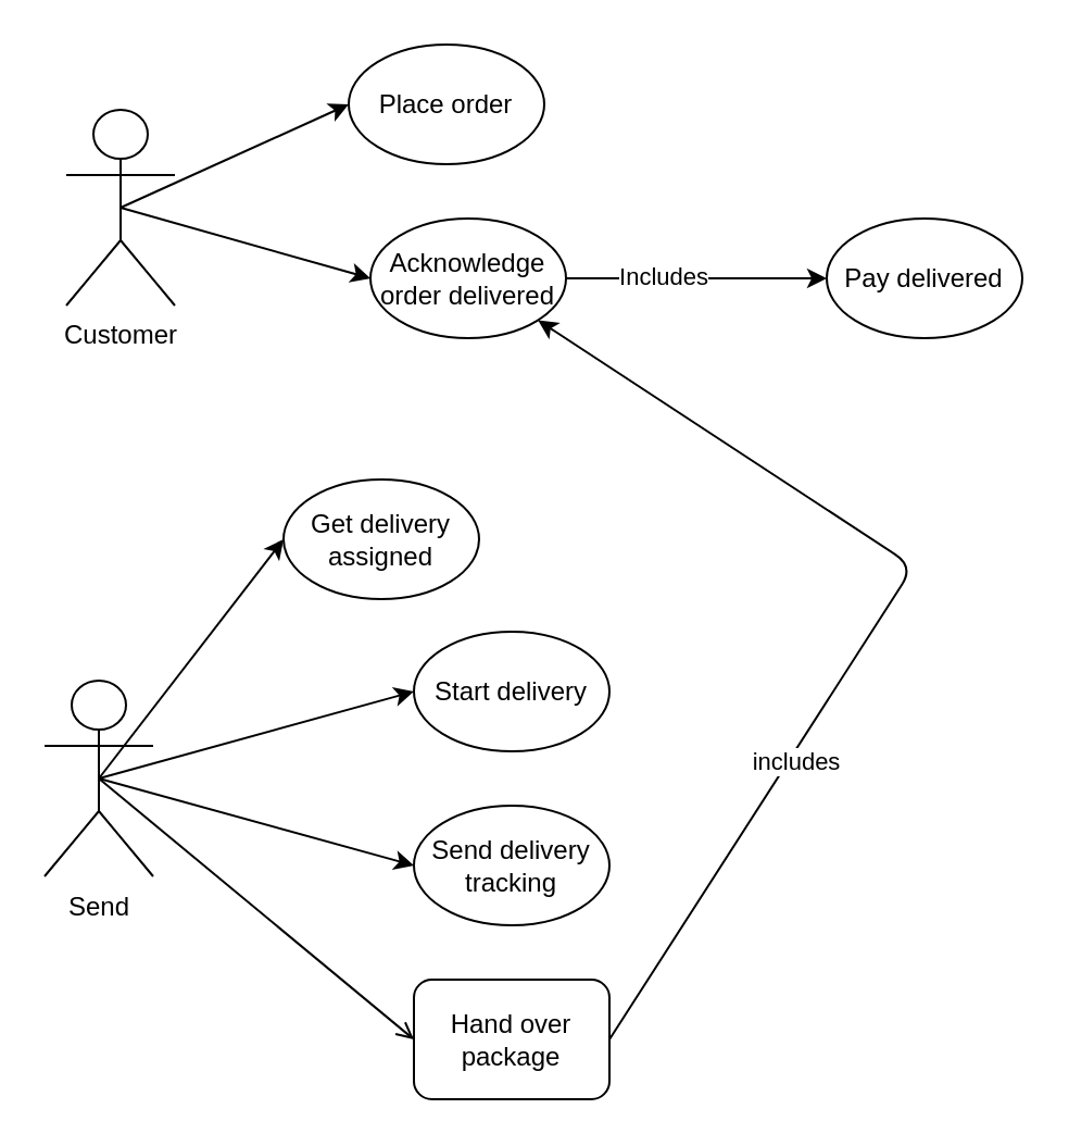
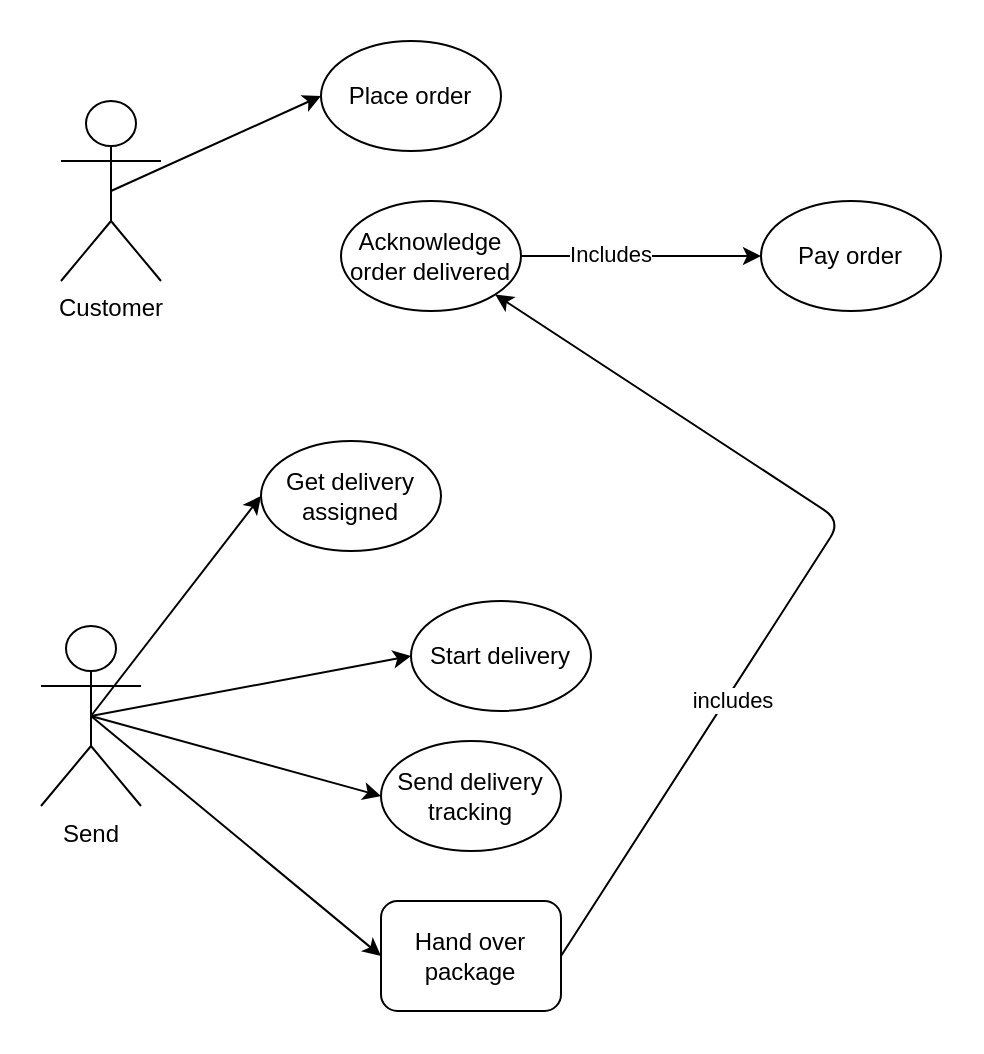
  <mxCell id="0" />
  <mxCell id="1" parent="0" />
  <mxCell id="2" value="Customer" style="shape=umlActor;verticalLabelPosition=bottom;labelBackgroundColor=#ffffff;verticalAlign=top;html=1;outlineConnect=0;" vertex="1" parent="1"><mxGeometry x="30" y="50" width="50" height="90" as="geometry" /></mxCell>
  <mxCell id="3" value="Send" style="shape=umlActor;verticalLabelPosition=bottom;labelBackgroundColor=#ffffff;verticalAlign=top;html=1;outlineConnect=0;" vertex="1" parent="1"><mxGeometry x="20" y="312.5" width="50" height="90" as="geometry" /></mxCell>
  <mxCell id="4" value="Place order" style="ellipse;whiteSpace=wrap;html=1;" vertex="1" parent="1"><mxGeometry x="160" y="20" width="90" height="55" as="geometry" /></mxCell>
  <mxCell id="5" value="Get delivery assigned" style="ellipse;whiteSpace=wrap;html=1;" vertex="1" parent="1"><mxGeometry x="130" y="220" width="90" height="55" as="geometry" /></mxCell>
- <mxCell id="6" value="Start delivery" style="ellipse;whiteSpace=wrap;html=1;" vertex="1" parent="1"><mxGeometry x="190" y="290" width="90" height="55" as="geometry" /></mxCell>
+ <mxCell id="6" value="Start delivery" style="ellipse;whiteSpace=wrap;html=1;" vertex="1" parent="1"><mxGeometry x="205" y="300" width="90" height="55" as="geometry" /></mxCell>
  <mxCell id="7" value="Send delivery tracking" style="ellipse;whiteSpace=wrap;html=1;" vertex="1" parent="1"><mxGeometry x="190" y="370" width="90" height="55" as="geometry" /></mxCell>
  <mxCell id="8" value="Hand over package" style="whiteSpace=wrap;html=1;rounded=1;" vertex="1" parent="1"><mxGeometry x="190" y="450" width="90" height="55" as="geometry" /></mxCell>
  <mxCell id="9" value="Acknowledge order delivered" style="ellipse;whiteSpace=wrap;html=1;" vertex="1" parent="1"><mxGeometry x="170" y="100" width="90" height="55" as="geometry" /></mxCell>
- <mxCell id="10" value="Pay delivered" style="ellipse;whiteSpace=wrap;html=1;" vertex="1" parent="1"><mxGeometry x="380" y="100" width="90" height="55" as="geometry" /></mxCell>
+ <mxCell id="10" value="Pay order" style="ellipse;whiteSpace=wrap;html=1;" vertex="1" parent="1"><mxGeometry x="380" y="100" width="90" height="55" as="geometry" /></mxCell>
  <mxCell id="11" value="" style="endArrow=classic;html=1;exitX=0.5;exitY=0.5;exitDx=0;exitDy=0;exitPerimeter=0;entryX=0;entryY=0.5;entryDx=0;entryDy=0;" edge="1" parent="1" source="2" target="4"><mxGeometry width="50" height="50" relative="1" as="geometry"><mxPoint x="-20" y="280" as="sourcePoint" /><mxPoint x="30" y="230" as="targetPoint" /></mxGeometry></mxCell>
- <mxCell id="12" value="" style="endArrow=classic;html=1;exitX=0.5;exitY=0.5;exitDx=0;exitDy=0;exitPerimeter=0;entryX=0;entryY=0.5;entryDx=0;entryDy=0;" edge="1" parent="1" source="2" target="9"><mxGeometry width="50" height="50" relative="1" as="geometry"><mxPoint x="65" y="105" as="sourcePoint" /><mxPoint x="180" y="57.5" as="targetPoint" /></mxGeometry></mxCell>
  <mxCell id="13" value="" style="endArrow=classic;html=1;exitX=1;exitY=0.5;exitDx=0;exitDy=0;entryX=0;entryY=0.5;entryDx=0;entryDy=0;" edge="1" parent="1" source="9" target="10"><mxGeometry width="50" height="50" relative="1" as="geometry"><mxPoint x="320" y="230" as="sourcePoint" /><mxPoint x="370" y="180" as="targetPoint" /></mxGeometry></mxCell>
  <mxCell id="14" value="Includes" style="edgeLabel;html=1;align=center;verticalAlign=middle;resizable=0;points=[];" vertex="1" connectable="0" parent="13"><mxGeometry x="-0.267" y="2" relative="1" as="geometry"><mxPoint y="1" as="offset" /></mxGeometry></mxCell>
  <mxCell id="15" value="" style="endArrow=classic;html=1;exitX=0.5;exitY=0.5;exitDx=0;exitDy=0;exitPerimeter=0;entryX=0;entryY=0.5;entryDx=0;entryDy=0;" edge="1" parent="1" source="3" target="5"><mxGeometry width="50" height="50" relative="1" as="geometry"><mxPoint x="20" y="550" as="sourcePoint" /><mxPoint x="70" y="500" as="targetPoint" /></mxGeometry></mxCell>
  <mxCell id="16" value="" style="endArrow=classic;html=1;exitX=0.5;exitY=0.5;exitDx=0;exitDy=0;exitPerimeter=0;entryX=0;entryY=0.5;entryDx=0;entryDy=0;" edge="1" parent="1" source="3" target="6"><mxGeometry width="50" height="50" relative="1" as="geometry"><mxPoint x="55" y="367.5" as="sourcePoint" /><mxPoint x="200" y="257.5" as="targetPoint" /></mxGeometry></mxCell>
  <mxCell id="17" value="" style="endArrow=classic;html=1;entryX=0;entryY=0.5;entryDx=0;entryDy=0;exitX=0.5;exitY=0.5;exitDx=0;exitDy=0;exitPerimeter=0;" edge="1" parent="1" source="3" target="7"><mxGeometry width="50" height="50" relative="1" as="geometry"><mxPoint x="55" y="367.5" as="sourcePoint" /><mxPoint x="200" y="327.5" as="targetPoint" /></mxGeometry></mxCell>
- <mxCell id="18" value="" style="endArrow=open;html=1;entryX=0;entryY=0.5;entryDx=0;entryDy=0;exitX=0.5;exitY=0.5;exitDx=0;exitDy=0;exitPerimeter=0;" edge="1" parent="1" source="3" target="8"><mxGeometry width="50" height="50" relative="1" as="geometry"><mxPoint x="80" y="374.397" as="sourcePoint" /><mxPoint x="200" y="407.5" as="targetPoint" /></mxGeometry></mxCell>
+ <mxCell id="18" value="" style="endArrow=classic;html=1;entryX=0;entryY=0.5;entryDx=0;entryDy=0;exitX=0.5;exitY=0.5;exitDx=0;exitDy=0;exitPerimeter=0;" edge="1" parent="1" source="3" target="8"><mxGeometry width="50" height="50" relative="1" as="geometry"><mxPoint x="80" y="374.397" as="sourcePoint" /><mxPoint x="200" y="407.5" as="targetPoint" /></mxGeometry></mxCell>
  <mxCell id="19" value="" style="endArrow=classic;html=1;exitX=1;exitY=0.5;exitDx=0;exitDy=0;entryX=1;entryY=1;entryDx=0;entryDy=0;" edge="1" parent="1" source="8" target="9"><mxGeometry width="50" height="50" relative="1" as="geometry"><mxPoint x="470" y="470" as="sourcePoint" /><mxPoint x="430" y="250" as="targetPoint" /><Array as="points"><mxPoint x="420" y="260" /></Array></mxGeometry></mxCell>
  <mxCell id="20" value="includes" style="edgeLabel;html=1;align=center;verticalAlign=middle;resizable=0;points=[];" vertex="1" connectable="0" parent="19"><mxGeometry x="-0.336" y="-3" relative="1" as="geometry"><mxPoint as="offset" /></mxGeometry></mxCell>
